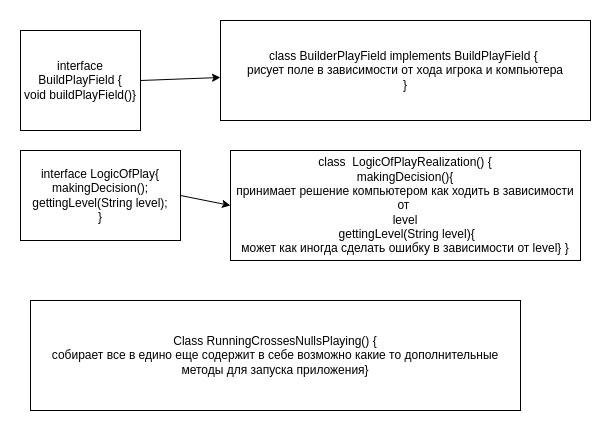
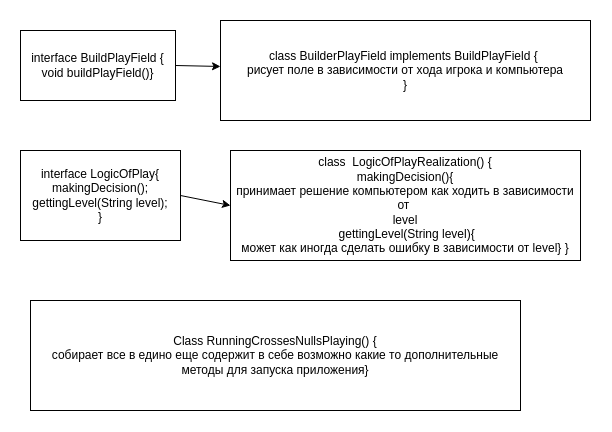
  <mxCell id="0" />
  <mxCell id="1" parent="0" />
- <mxCell id="2" value="interface BuildPlayField {&lt;br&gt;void buildPlayField()}" style="rounded=0;whiteSpace=wrap;html=1;" vertex="1" parent="1"><mxGeometry x="20" y="30" width="120" height="100" as="geometry" /></mxCell>
+ <mxCell id="2" value="interface BuildPlayField {&lt;br&gt;void buildPlayField()}" style="rounded=0;whiteSpace=wrap;html=1;" vertex="1" parent="1"><mxGeometry x="20" y="30" width="155" height="70" as="geometry" /></mxCell>
  <mxCell id="3" value="interface LogicOfPlay{&lt;br&gt;makingDecision();&lt;br&gt;gettingLevel(String level);&lt;br&gt;}" style="rounded=0;whiteSpace=wrap;html=1;" vertex="1" parent="1"><mxGeometry x="20" y="150" width="160" height="90" as="geometry" /></mxCell>
  <mxCell id="4" value="class&amp;nbsp; LogicOfPlayRealization() {&lt;br&gt;makingDecision(){&lt;br&gt;принимает решение компьютером как ходить в зависимости от&amp;nbsp;&lt;br&gt;level&lt;br&gt;&amp;nbsp;gettingLevel(String level){&lt;br&gt;может как иногда сделать ошибку в зависимости от level} }" style="rounded=0;whiteSpace=wrap;html=1;" vertex="1" parent="1"><mxGeometry x="230" y="150" width="350" height="110" as="geometry" /></mxCell>
  <mxCell id="5" value="Class RunningCrossesNullsPlaying() {&lt;br&gt;собирает все в едино еще содержит в себе возможно какие то дополнительные методы для запуска приложения}" style="rounded=0;whiteSpace=wrap;html=1;" vertex="1" parent="1"><mxGeometry x="30" y="300" width="490" height="110" as="geometry" /></mxCell>
  <mxCell id="6" value="" style="endArrow=classic;html=1;exitX=1;exitY=0.5;exitDx=0;exitDy=0;" edge="1" parent="1" source="2" target="7"><mxGeometry width="50" height="50" relative="1" as="geometry"><mxPoint x="330" y="280" as="sourcePoint" /><mxPoint x="210" y="80" as="targetPoint" /></mxGeometry></mxCell>
  <mxCell id="7" value="class BuilderPlayField implements BuildPlayField {&amp;nbsp;&lt;br&gt;рисует поле в зависимости от хода игрока и компьютера&lt;br&gt;}" style="rounded=0;whiteSpace=wrap;html=1;" vertex="1" parent="1"><mxGeometry x="220" y="20" width="370" height="100" as="geometry" /></mxCell>
  <mxCell id="8" value="" style="endArrow=classic;html=1;exitX=1;exitY=0.5;exitDx=0;exitDy=0;entryX=0;entryY=0.5;entryDx=0;entryDy=0;" edge="1" parent="1" source="3" target="4"><mxGeometry width="50" height="50" relative="1" as="geometry"><mxPoint x="330" y="210" as="sourcePoint" /><mxPoint x="380" y="160" as="targetPoint" /></mxGeometry></mxCell>
